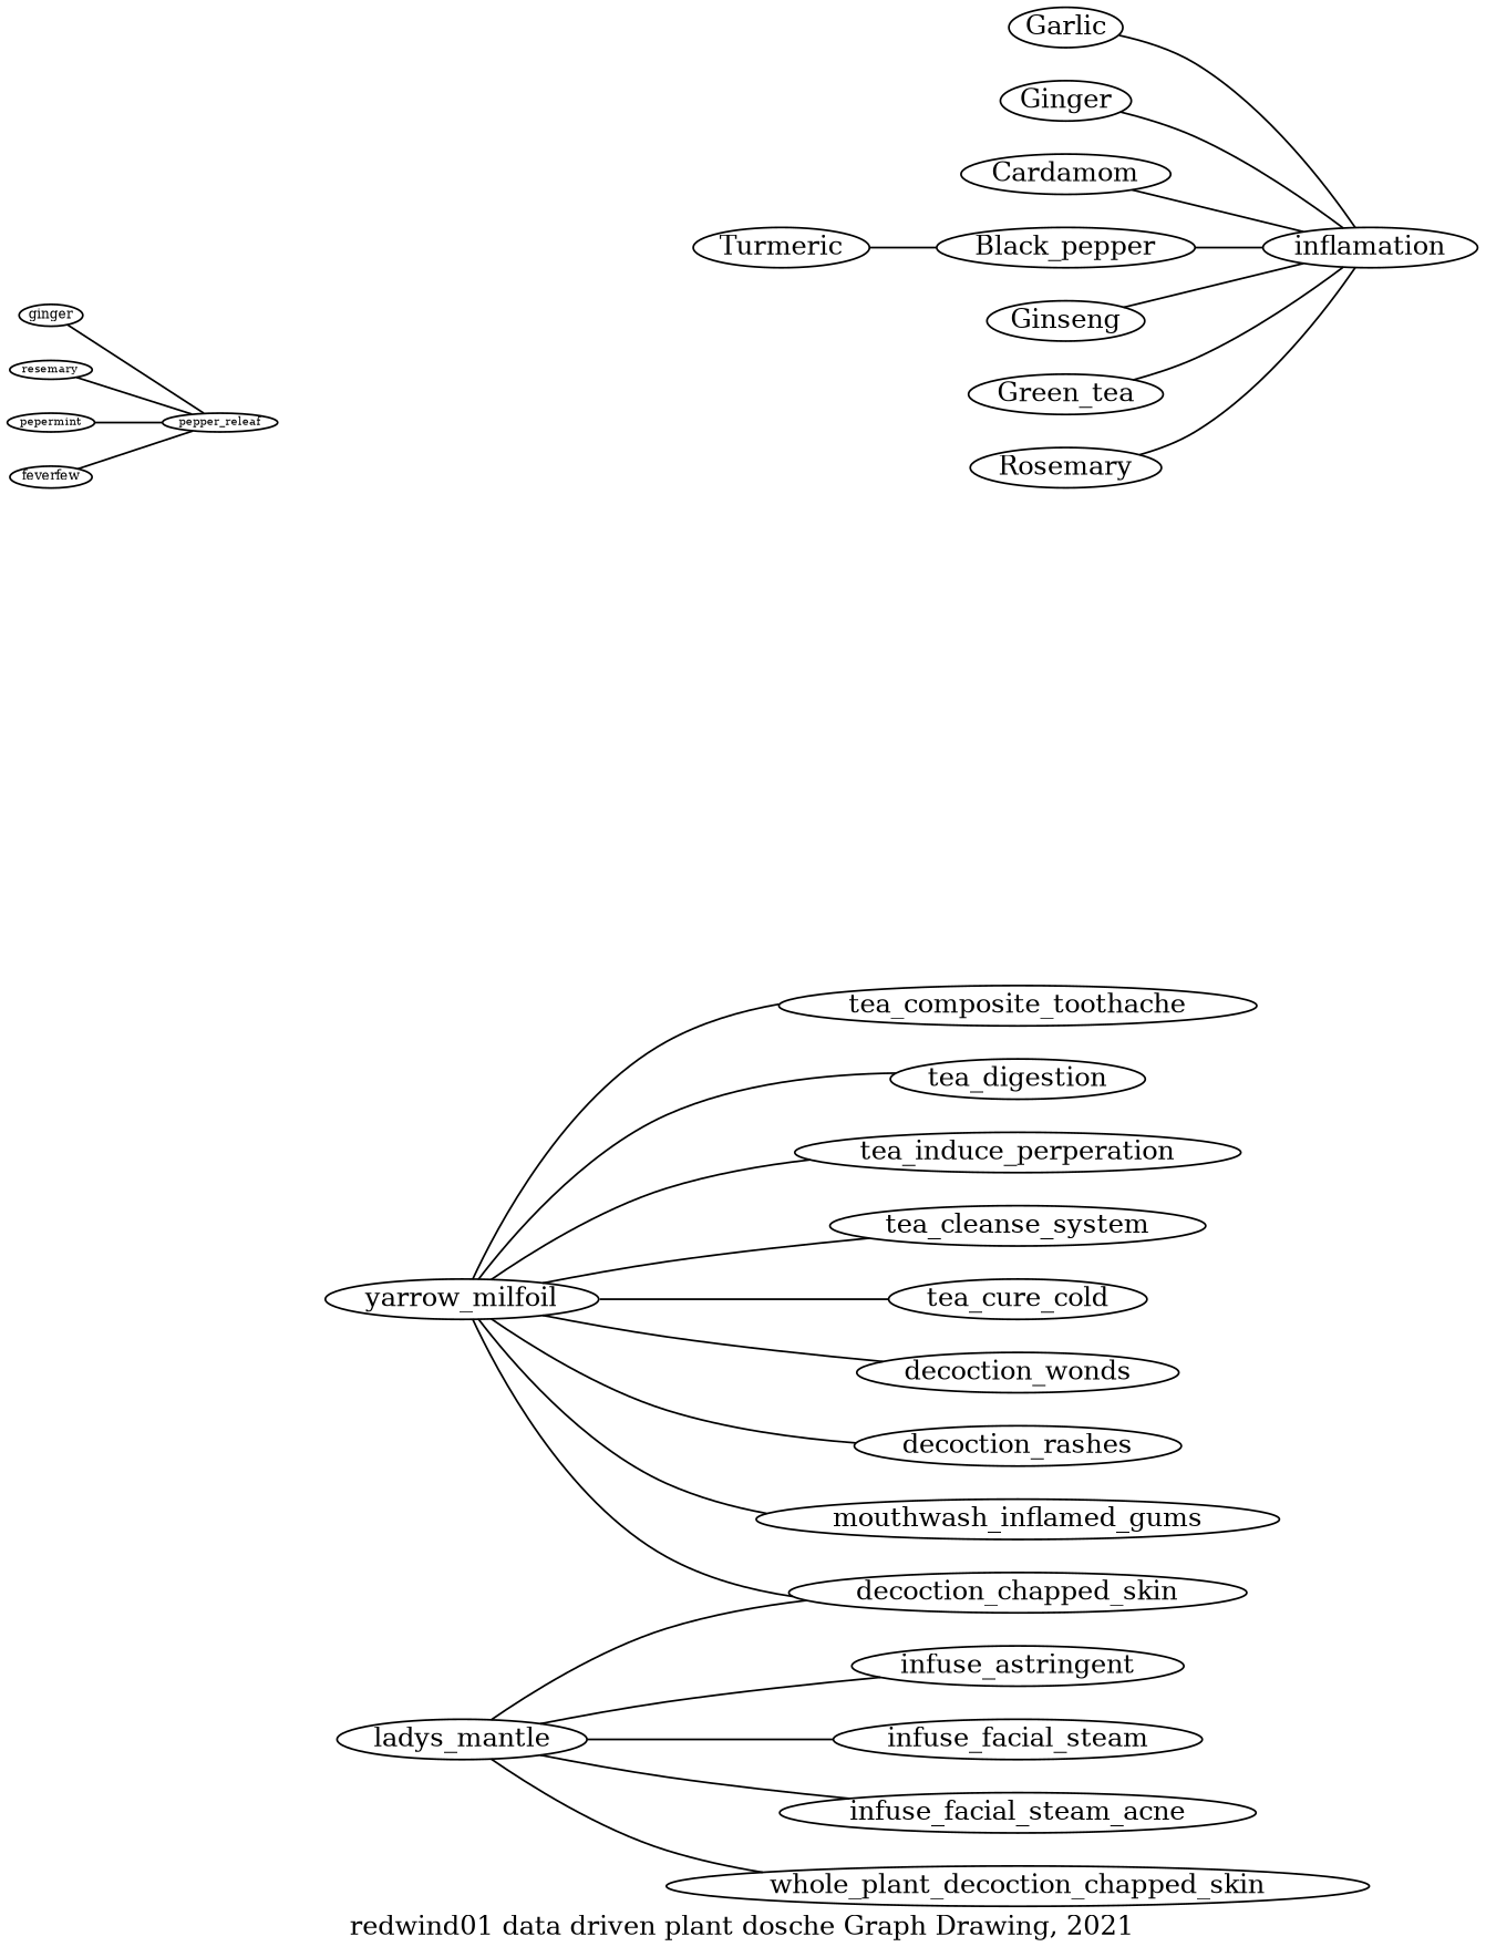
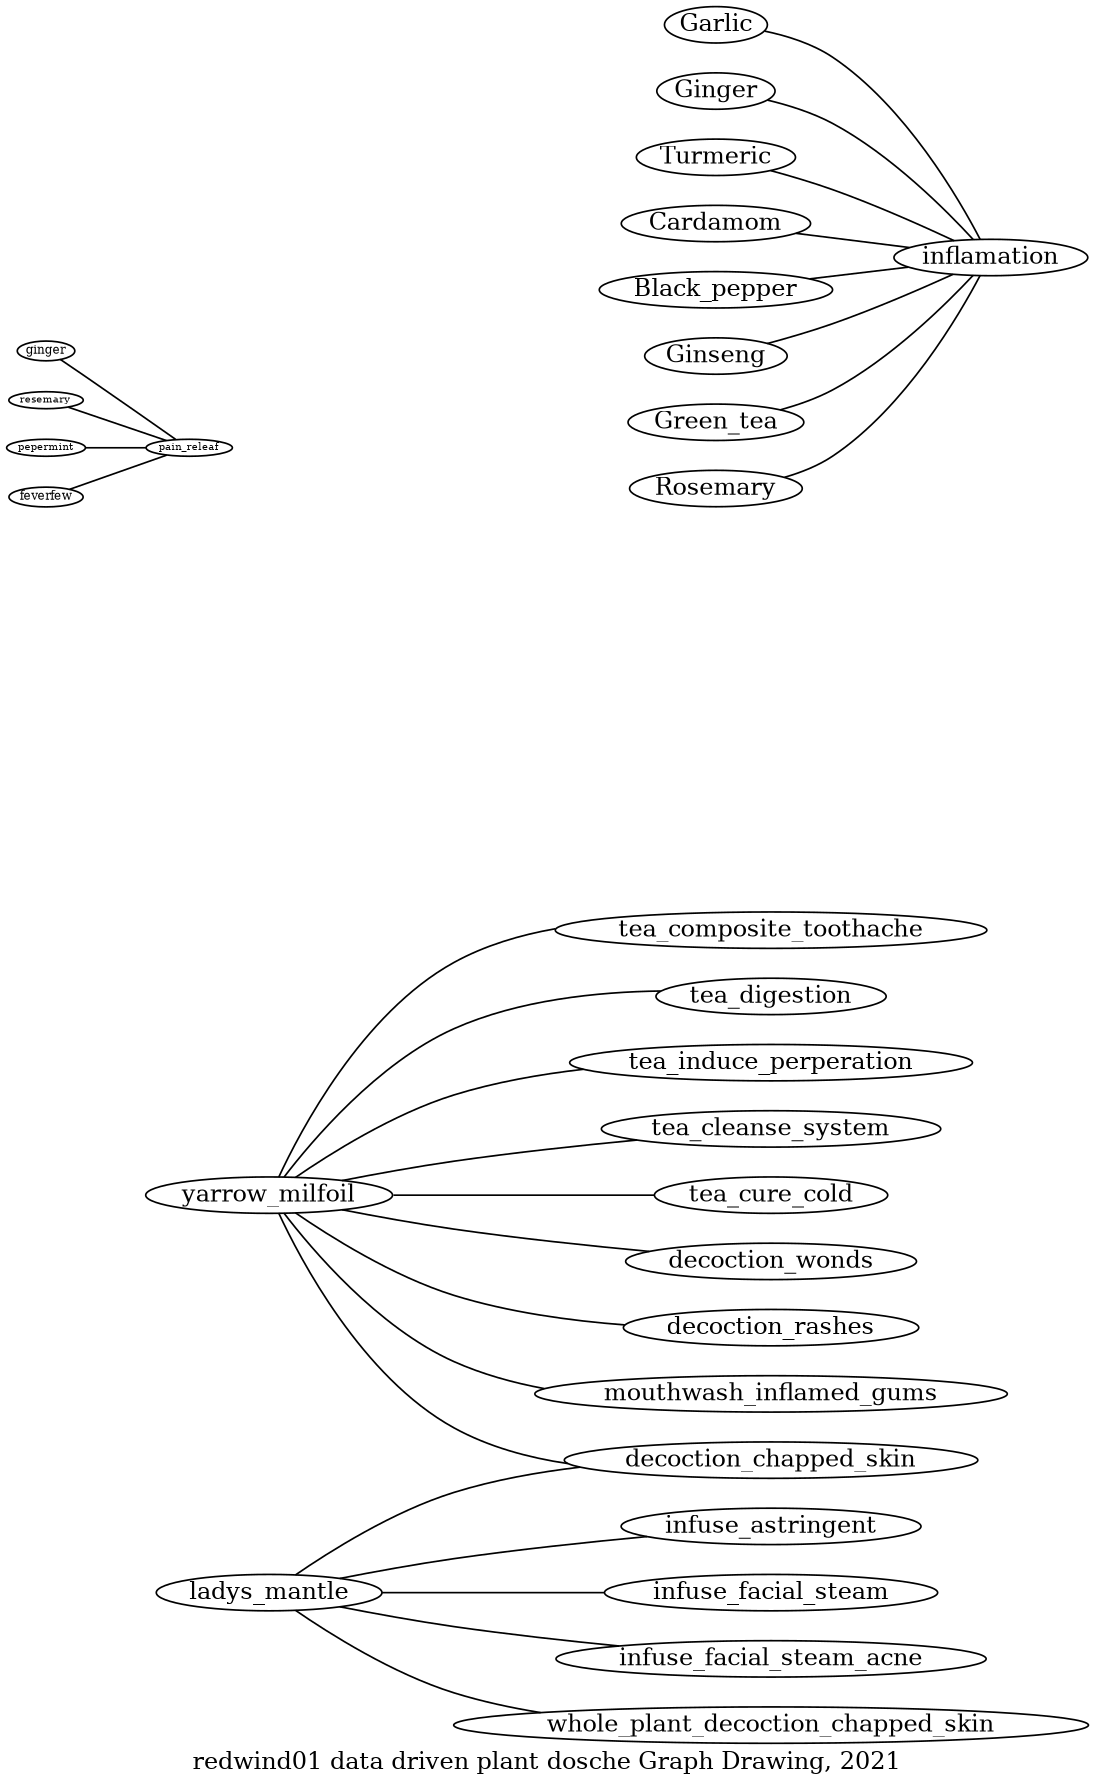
  graph {
    label="redwind01 data driven plant dosche Graph Drawing, 2021"
    overlap_scaling=3
    pack=90
    rankdir=LR
    node [margin=0.001]
    ginger [fontsize=7 group=herbs height=0.001 width=0.001]
-   n2 [fontsize=6 group=cures height=0.13889 label=pepper_releaf width=0.66667]
+   n2 [fontsize=6 group=cures height=0.13889 label=pain_releaf width=0.66667]
    n3 [fontsize=6 group=11 height=0.13889 label=resemary width=0.47222]
    n4 [fontsize=6 group=11 height=0.13889 label=pepermint width=0.47222]
    feverfew [fontsize=7 group=herbs height=0.001 width=0.001]
    Garlic [height=0.001 width=0.001]
    inflamation [height=0.001 width=0.001]
    Ginger [height=0.001 width=0.001]
    Turmeric [height=0.001 width=0.001]
    Cardamom [height=0.001 width=0.001]
    Black_pepper [height=0.001 width=0.001]
    Ginseng [height=0.001 width=0.001]
    Green_tea [height=0.001 width=0.001]
    Rosemary [height=0.001 width=0.001]
    yarrow_milfoil [height=0.001 width=0.001]
    tea_composite_toothache [height=0.001 width=0.001]
    tea_digestion [height=0.001 width=0.001]
    tea_induce_perperation [height=0.001 width=0.001]
    tea_cleanse_system [height=0.001 width=0.001]
    tea_cure_cold [height=0.001 width=0.001]
    decoction_wonds [height=0.001 width=0.001]
    decoction_chapped_skin [height=0.001 width=0.001]
    decoction_rashes [height=0.001 width=0.001]
    mouthwash_inflamed_gums [height=0.001 width=0.001]
    ladys_mantle [height=0.001 width=0.001]
    infuse_astringent [height=0.001 width=0.001]
    infuse_facial_steam [height=0.001 width=0.001]
    infuse_facial_steam_acne [height=0.001 width=0.001]
    whole_plant_decoction_chapped_skin [height=0.001 width=0.001]
    ginger -- n2 [weight=1.0]
    n3 -- n2 [weight=1.0]
    n4 -- n2
    feverfew -- n2 [weight=2.0]
    Garlic -- inflamation
    Ginger -- inflamation
-   Turmeric -- Black_pepper
+   Turmeric -- inflamation
    Cardamom -- inflamation
    Black_pepper -- inflamation
    Ginseng -- inflamation
    Green_tea -- inflamation
    Rosemary -- inflamation
    yarrow_milfoil -- tea_composite_toothache
    yarrow_milfoil -- tea_digestion
    yarrow_milfoil -- tea_induce_perperation
    yarrow_milfoil -- tea_cleanse_system
    yarrow_milfoil -- tea_cure_cold
    yarrow_milfoil -- decoction_wonds
    yarrow_milfoil -- decoction_chapped_skin
    yarrow_milfoil -- decoction_rashes
    yarrow_milfoil -- mouthwash_inflamed_gums
    ladys_mantle -- decoction_chapped_skin
    ladys_mantle -- infuse_astringent
    ladys_mantle -- infuse_facial_steam
    ladys_mantle -- infuse_facial_steam_acne
    ladys_mantle -- whole_plant_decoction_chapped_skin
  }
